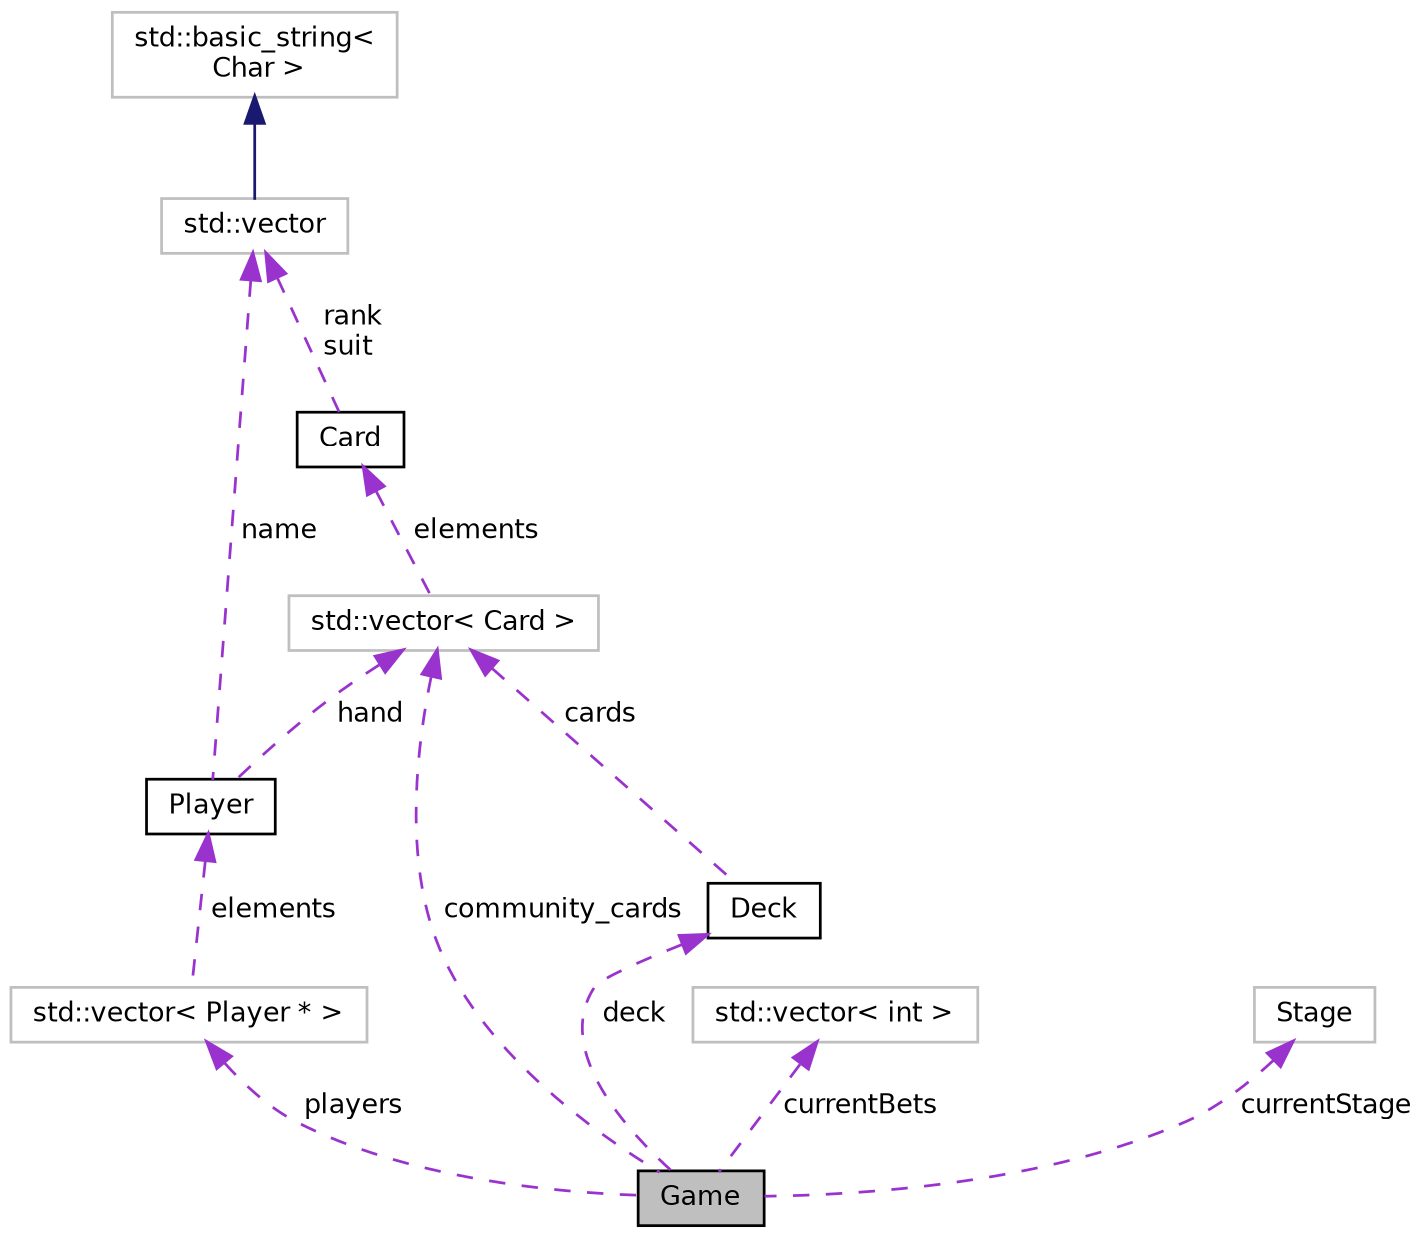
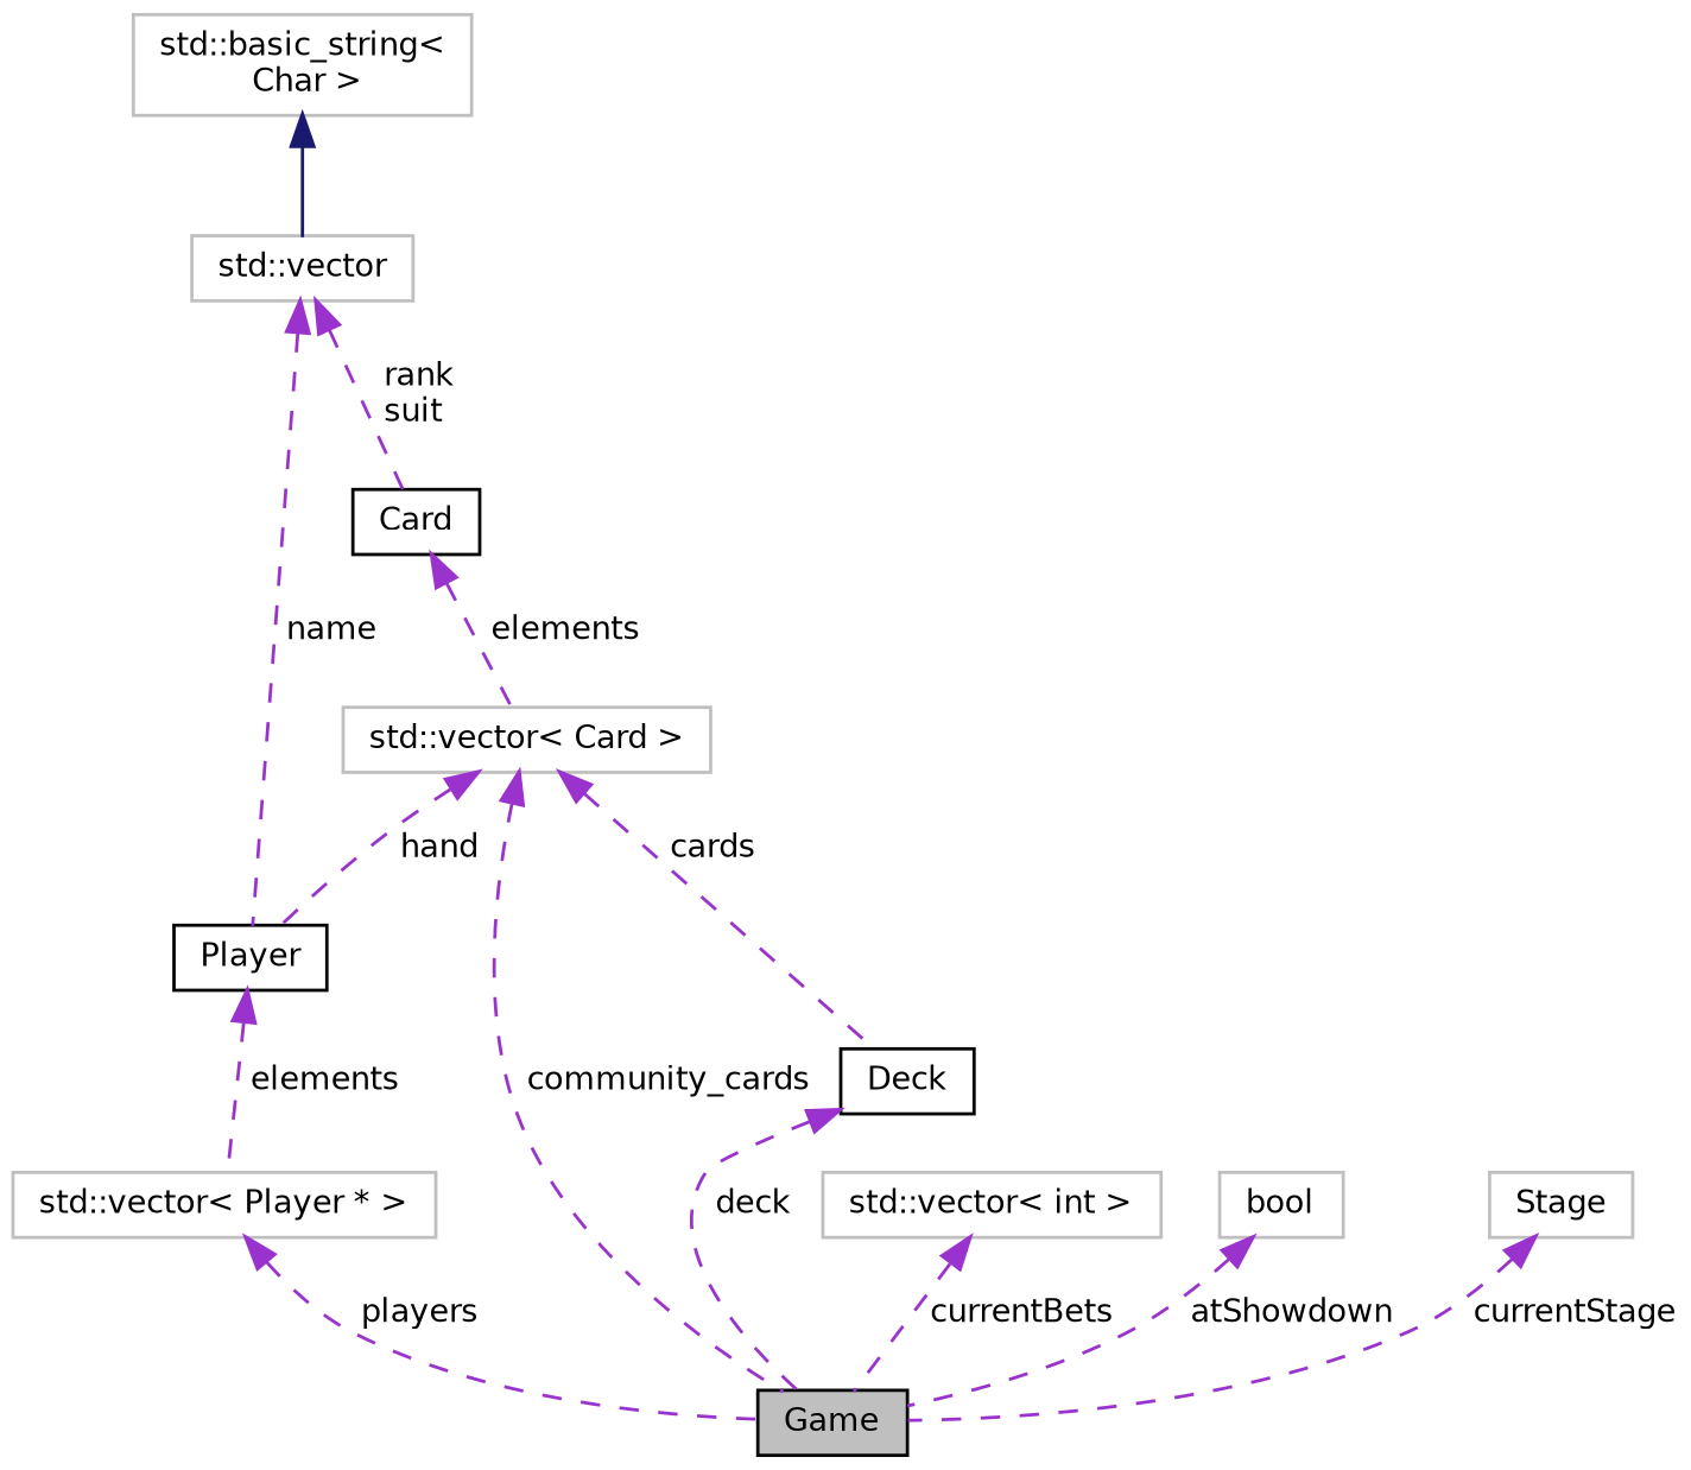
  digraph {
    node [color=grey75 fillcolor=white fontname=Helvetica fontsize=10 shape=record style=filled]
    edge [color=darkorchid3 dir=back fontname=Helvetica fontsize=10 labelfontname=Helvetica labelfontsize=10 style=dashed]
    n1 [color=black fillcolor=grey75 fontcolor=black height=0.2 label=Game width=0.4]
    n2 [height=0.2 label="std::vector\< Player * \>" width=0.4]
    n3 [color=black height=0.2 label=Player width=0.4]
    n4 [height=0.2 label="std::vector\< Card \>" width=0.4]
    n5 [color=black height=0.2 label=Deck width=0.4]
    n6 [color=black height=0.2 label=Card width=0.4]
    n7 [height=0.2 label="std::vector" width=0.4]
    n8 [height=0.2 label="std::basic_string\<\l Char \>" width=0.4]
    n9 [height=0.2 label="std::vector\< int \>" width=0.4]
+   n10 [height=0.2 label=bool width=0.4]
    n11 [height=0.2 label=Stage width=0.4]
    n2 -> n1 [label=" players"]
    n3 -> n2 [label=" elements"]
    n4 -> n1 [label=" community_cards"]
    n4 -> n3 [label=" hand"]
    n4 -> n5 [label=" cards"]
    n5 -> n1 [label=" deck"]
    n6 -> n4 [label=" elements"]
    n7 -> n3 [label=" name"]
    n7 -> n6 [label=" rank\nsuit"]
    n8 -> n7 [color=midnightblue style=solid]
    n9 -> n1 [label=" currentBets"]
+   n10 -> n1 [label=" atShowdown"]
    n11 -> n1 [label=" currentStage"]
  }
